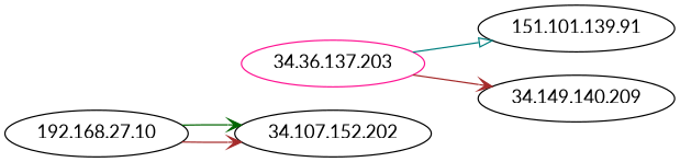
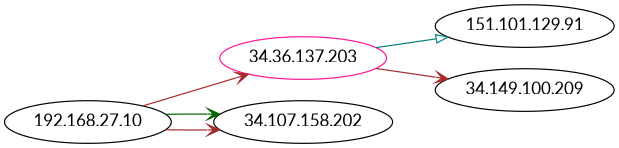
  digraph {
    fontname=Lato
    rankdir=LR
    node [color=black fontname=Lato out_degree=0]
    edge [arrowhead=vee color=brown conn_state_other=0.00 conn_state_partial=0.00 conn_state_rejected_reset=0.00 conn_state_successful=1.00 conn_state_suspicious=0.00 dst_port_type=0.00 fontname=Lato history_length=0.90 local_orig=1.00 local_resp=0.00 orig_bytes=0.55 orig_ip_bytes=0.57 orig_pkts=0.20 protocol_ICMP=0.00 protocol_TCP=1.00 protocol_UDP=0.00 protocol_UNKNOWN=0.00 resp_bytes=0.60 resp_ip_bytes=0.61 resp_pkts=0.19 service_DNS=0.00 service_FTP=0.00 service_HTTP=0.00 service_SSH=0.00 service_UNKNOWN=1.00 src_port_type=1.00 timestamp_cos=-0.72 timestamp_sin=0.69]
    "192.168.27.10" [activity_score=1.00 degree=121 in_degree=0 out_degree=121 total_connections=121]
    "34.36.137.203" [activity_score=0.41 color=deeppink degree=5 in_degree=5 total_connections=5]
-   "34.107.152.202" [activity_score=0.57 degree=8 in_degree=8 total_connections=8]
-   "151.101.129.91" [activity_score=0.10 degree=1 in_degree=1 total_connections=1 label="151.101.139.91"]
-   "34.149.100.209" [activity_score=0.27 degree=3 in_degree=3 total_connections=3 label="34.149.140.209"]
+   "34.107.152.202" [activity_score=0.57 degree=8 in_degree=8 total_connections=8 label="34.107.158.202"]
+   "151.101.129.91" [activity_score=0.10 degree=1 in_degree=1 total_connections=1]
+   "34.149.100.209" [activity_score=0.27 degree=3 in_degree=3 total_connections=3]
+   "192.168.27.10" -> "34.36.137.203" [resp_bytes=0.62 resp_ip_bytes=0.63]
    "192.168.27.10" -> "34.107.152.202" [orig_pkts=0.19]
    "192.168.27.10" -> "34.107.152.202" [color=darkgreen]
    "34.36.137.203" -> "151.101.129.91" [arrowhead=onormal color=teal orig_bytes=0.44 orig_ip_bytes=0.49 orig_pkts=0.18 resp_bytes=0.61 resp_ip_bytes=0.62 src_port_type=0.50]
    "34.36.137.203" -> "34.149.100.209" [conn_state_rejected_reset=1.00 conn_state_successful=0.00 history_length=0.80 orig_pkts=0.19]
  }
